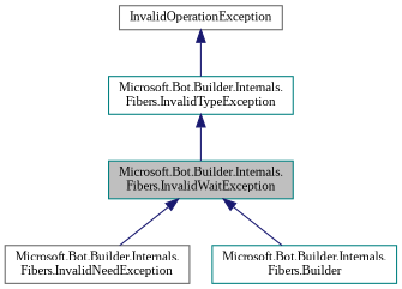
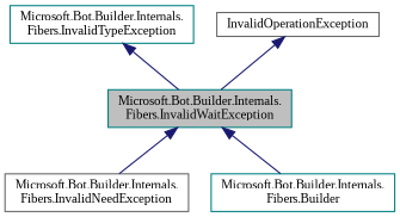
  digraph {
    fontname="Liberation Serif"
    rankdir=TB
    node [color=teal fillcolor=white fontname="Liberation Serif" fontsize=10 shape=record style=filled]
    edge [color=midnightblue dir=back fontname="Liberation Serif" fontsize=10 labelfontname=Helvetica labelfontsize=10 style=solid]
    n1 [fillcolor=grey75 fontcolor=black height=0.2 label="Microsoft.Bot.Builder.Internals.\lFibers.InvalidWaitException" width=0.4]
    n2 [color=gray40 height=0.2 label="Microsoft.Bot.Builder.Internals.\lFibers.InvalidNeedException" width=0.4]
    n3 [height=0.2 label="Microsoft.Bot.Builder.Internals.\lFibers.Builder" width=0.4]
    n4 [height=0.2 label="Microsoft.Bot.Builder.Internals.\lFibers.InvalidTypeException" width=0.4]
    n5 [color=gray40 height=0.2 label=InvalidOperationException width=0.4]
    n1 -> n2
    n1 -> n3
    n4 -> n1
-   n5 -> n4
+   n5 -> n1
  }
